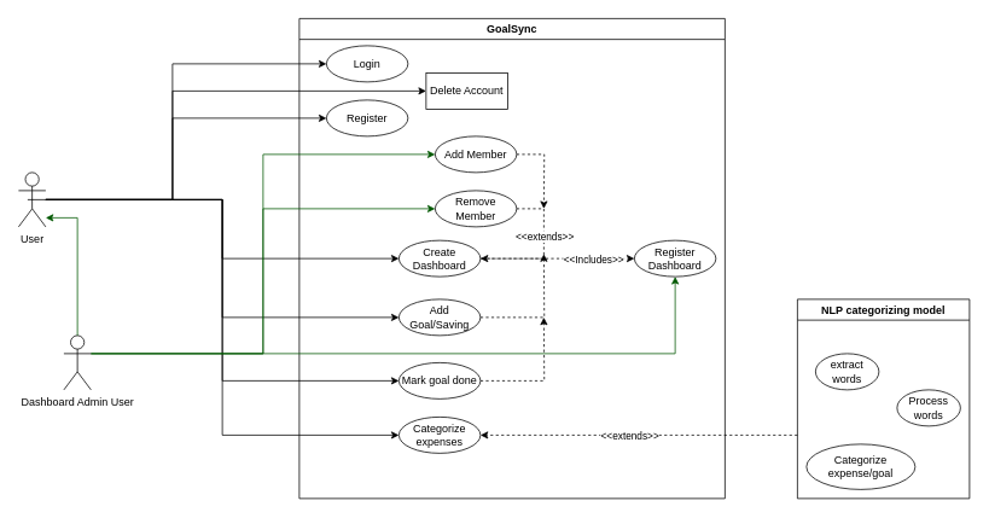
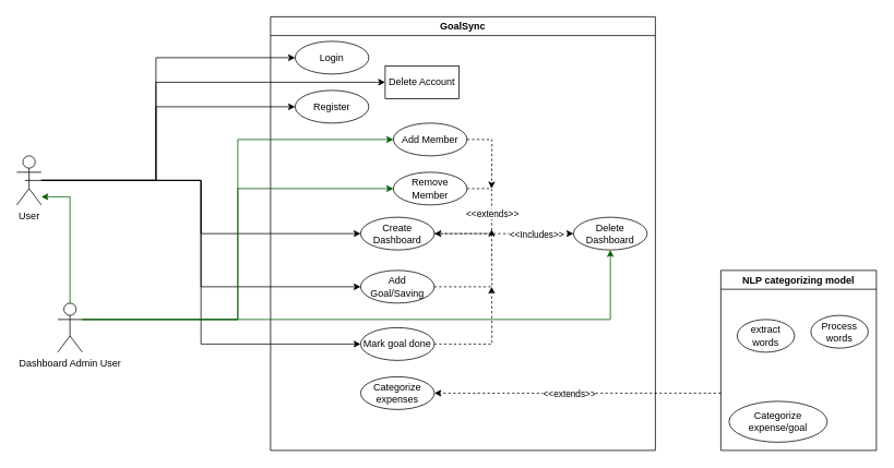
  <mxCell id="0" />
  <mxCell id="1" parent="0" />
  <mxCell id="2" style="edgeStyle=orthogonalEdgeStyle;rounded=0;orthogonalLoop=1;jettySize=auto;html=1;entryX=0;entryY=0.5;entryDx=0;entryDy=0;" edge="1" parent="1" source="9" target="11"><mxGeometry relative="1" as="geometry"><Array as="points"><mxPoint x="190" y="220" /><mxPoint x="190" y="70" /></Array></mxGeometry></mxCell>
  <mxCell id="3" style="edgeStyle=orthogonalEdgeStyle;rounded=0;orthogonalLoop=1;jettySize=auto;html=1;entryX=0;entryY=0.5;entryDx=0;entryDy=0;" edge="1" parent="1" source="9" target="12"><mxGeometry relative="1" as="geometry"><Array as="points"><mxPoint x="190" y="220" /><mxPoint x="190" y="130" /></Array></mxGeometry></mxCell>
  <mxCell id="4" style="edgeStyle=orthogonalEdgeStyle;rounded=0;orthogonalLoop=1;jettySize=auto;html=1;entryX=0;entryY=0.5;entryDx=0;entryDy=0;" edge="1" parent="1" source="9" target="15"><mxGeometry relative="1" as="geometry" /></mxCell>
  <mxCell id="5" style="edgeStyle=orthogonalEdgeStyle;rounded=0;orthogonalLoop=1;jettySize=auto;html=1;entryX=0;entryY=0.5;entryDx=0;entryDy=0;" edge="1" parent="1" source="9" target="19"><mxGeometry relative="1" as="geometry" /></mxCell>
  <mxCell id="6" style="edgeStyle=orthogonalEdgeStyle;rounded=0;orthogonalLoop=1;jettySize=auto;html=1;entryX=0;entryY=0.5;entryDx=0;entryDy=0;" edge="1" parent="1" source="9" target="21"><mxGeometry relative="1" as="geometry" /></mxCell>
- <mxCell id="7" style="edgeStyle=orthogonalEdgeStyle;rounded=0;orthogonalLoop=1;jettySize=auto;html=1;entryX=0;entryY=0.5;entryDx=0;entryDy=0;" edge="1" parent="1" source="9" target="25"><mxGeometry relative="1" as="geometry" /></mxCell>
  <mxCell id="8" style="edgeStyle=orthogonalEdgeStyle;rounded=0;orthogonalLoop=1;jettySize=auto;html=1;entryX=0;entryY=0.5;entryDx=0;entryDy=0;" edge="1" parent="1" target="26"><mxGeometry relative="1" as="geometry"><mxPoint x="30" y="220" as="sourcePoint" /><mxPoint x="450" y="100" as="targetPoint" /><Array as="points"><mxPoint x="190" y="220" /><mxPoint x="190" y="100" /></Array></mxGeometry></mxCell>
  <mxCell id="9" value="User" style="shape=umlActor;verticalLabelPosition=bottom;verticalAlign=top;html=1;outlineConnect=0;" vertex="1" parent="1"><mxGeometry x="20" y="190" width="30" height="60" as="geometry" /></mxCell>
  <mxCell id="10" value="GoalSync" style="swimlane;whiteSpace=wrap;html=1;" vertex="1" parent="1"><mxGeometry x="330" y="20" width="470" height="530" as="geometry" /></mxCell>
  <mxCell id="11" value="Login" style="ellipse;whiteSpace=wrap;html=1;" vertex="1" parent="10"><mxGeometry x="30" y="30" width="90" height="40" as="geometry" /></mxCell>
  <mxCell id="12" value="Register" style="ellipse;whiteSpace=wrap;html=1;" vertex="1" parent="10"><mxGeometry x="30" y="90" width="90" height="40" as="geometry" /></mxCell>
  <mxCell id="13" style="edgeStyle=orthogonalEdgeStyle;rounded=0;orthogonalLoop=1;jettySize=auto;html=1;entryX=0;entryY=0.5;entryDx=0;entryDy=0;dashed=1;" edge="1" parent="10" source="15" target="27"><mxGeometry relative="1" as="geometry" /></mxCell>
  <mxCell id="14" value="&amp;lt;&amp;lt;Includes&amp;gt;&amp;gt;" style="edgeLabel;html=1;align=center;verticalAlign=middle;resizable=0;points=[];" vertex="1" connectable="0" parent="13"><mxGeometry x="0.459" relative="1" as="geometry"><mxPoint as="offset" /></mxGeometry></mxCell>
  <mxCell id="15" value="Create Dashboard" style="ellipse;whiteSpace=wrap;html=1;" vertex="1" parent="10"><mxGeometry x="110" y="245" width="90" height="40" as="geometry" /></mxCell>
  <mxCell id="16" style="edgeStyle=orthogonalEdgeStyle;rounded=0;orthogonalLoop=1;jettySize=auto;html=1;dashed=1;" edge="1" parent="10" source="17"><mxGeometry relative="1" as="geometry"><mxPoint x="270" y="210" as="targetPoint" /></mxGeometry></mxCell>
  <mxCell id="17" value="Add Member" style="ellipse;whiteSpace=wrap;html=1;" vertex="1" parent="10"><mxGeometry x="150" y="130" width="90" height="40" as="geometry" /></mxCell>
  <mxCell id="18" style="edgeStyle=orthogonalEdgeStyle;rounded=0;orthogonalLoop=1;jettySize=auto;html=1;exitX=1;exitY=0.5;exitDx=0;exitDy=0;dashed=1;" edge="1" parent="10" source="19"><mxGeometry relative="1" as="geometry"><mxPoint x="270" y="260" as="targetPoint" /></mxGeometry></mxCell>
  <mxCell id="19" value="Add Goal/Saving" style="ellipse;whiteSpace=wrap;html=1;" vertex="1" parent="10"><mxGeometry x="110" y="310" width="90" height="40" as="geometry" /></mxCell>
  <mxCell id="20" style="edgeStyle=orthogonalEdgeStyle;rounded=0;orthogonalLoop=1;jettySize=auto;html=1;dashed=1;" edge="1" parent="10" source="21"><mxGeometry relative="1" as="geometry"><mxPoint x="270" y="330" as="targetPoint" /></mxGeometry></mxCell>
  <mxCell id="21" value="Mark goal done" style="ellipse;whiteSpace=wrap;html=1;" vertex="1" parent="10"><mxGeometry x="110" y="380" width="90" height="40" as="geometry" /></mxCell>
  <mxCell id="22" style="edgeStyle=orthogonalEdgeStyle;rounded=0;orthogonalLoop=1;jettySize=auto;html=1;entryX=1;entryY=0.5;entryDx=0;entryDy=0;dashed=1;" edge="1" parent="10" source="24" target="15"><mxGeometry relative="1" as="geometry"><mxPoint x="300" y="270" as="targetPoint" /><Array as="points"><mxPoint x="270" y="210" /><mxPoint x="270" y="265" /></Array></mxGeometry></mxCell>
  <mxCell id="23" value="&amp;lt;&amp;lt;extends&amp;gt;&amp;gt;" style="edgeLabel;html=1;align=center;verticalAlign=middle;resizable=0;points=[];" vertex="1" connectable="0" parent="22"><mxGeometry x="-0.226" relative="1" as="geometry"><mxPoint as="offset" /></mxGeometry></mxCell>
  <mxCell id="24" value="Remove Member" style="ellipse;whiteSpace=wrap;html=1;" vertex="1" parent="10"><mxGeometry x="150" y="190" width="90" height="40" as="geometry" /></mxCell>
  <mxCell id="25" value="Categorize expenses" style="ellipse;whiteSpace=wrap;html=1;" vertex="1" parent="10"><mxGeometry x="110" y="440" width="90" height="40" as="geometry" /></mxCell>
  <mxCell id="26" value="Delete Account" style="whiteSpace=wrap;html=1;rounded=0;" vertex="1" parent="10"><mxGeometry x="140" y="60" width="90" height="40" as="geometry" /></mxCell>
- <mxCell id="27" value="Register Dashboard" style="ellipse;whiteSpace=wrap;html=1;" vertex="1" parent="10"><mxGeometry x="370" y="245" width="90" height="40" as="geometry" /></mxCell>
+ <mxCell id="27" value="Delete Dashboard" style="ellipse;whiteSpace=wrap;html=1;" vertex="1" parent="10"><mxGeometry x="370" y="245" width="90" height="40" as="geometry" /></mxCell>
  <mxCell id="28" style="edgeStyle=orthogonalEdgeStyle;rounded=0;orthogonalLoop=1;jettySize=auto;html=1;exitX=1;exitY=0.333;exitDx=0;exitDy=0;exitPerimeter=0;entryX=0;entryY=0.5;entryDx=0;entryDy=0;fillColor=#008a00;strokeColor=#005700;" edge="1" parent="1" source="31" target="17"><mxGeometry relative="1" as="geometry" /></mxCell>
  <mxCell id="29" style="edgeStyle=orthogonalEdgeStyle;rounded=0;orthogonalLoop=1;jettySize=auto;html=1;entryX=0;entryY=0.5;entryDx=0;entryDy=0;fillColor=#008a00;strokeColor=#005700;" edge="1" parent="1" source="31" target="24"><mxGeometry relative="1" as="geometry"><Array as="points"><mxPoint x="290" y="390" /><mxPoint x="290" y="230" /></Array></mxGeometry></mxCell>
  <mxCell id="30" style="edgeStyle=orthogonalEdgeStyle;rounded=0;orthogonalLoop=1;jettySize=auto;html=1;entryX=0.5;entryY=1;entryDx=0;entryDy=0;fillColor=#008a00;strokeColor=#005700;" edge="1" parent="1" source="31" target="27"><mxGeometry relative="1" as="geometry"><Array as="points"><mxPoint x="745" y="390" /></Array></mxGeometry></mxCell>
  <mxCell id="31" value="Dashboard Admin User" style="shape=umlActor;verticalLabelPosition=bottom;verticalAlign=top;html=1;outlineConnect=0;" vertex="1" parent="1"><mxGeometry x="70" y="370" width="30" height="60" as="geometry" /></mxCell>
  <mxCell id="32" style="edgeStyle=orthogonalEdgeStyle;rounded=0;orthogonalLoop=1;jettySize=auto;html=1;exitX=0.5;exitY=0;exitDx=0;exitDy=0;exitPerimeter=0;fillColor=#008a00;strokeColor=#005700;" edge="1" parent="1" source="31" target="9"><mxGeometry relative="1" as="geometry"><Array as="points"><mxPoint x="85" y="240" /></Array></mxGeometry></mxCell>
  <mxCell id="33" style="edgeStyle=orthogonalEdgeStyle;rounded=0;orthogonalLoop=1;jettySize=auto;html=1;entryX=1;entryY=0.5;entryDx=0;entryDy=0;dashed=1;" edge="1" parent="1" source="35" target="25"><mxGeometry relative="1" as="geometry"><Array as="points"><mxPoint x="790" y="480" /><mxPoint x="790" y="480" /></Array></mxGeometry></mxCell>
  <mxCell id="34" value="&amp;lt;&amp;lt;extends&amp;gt;&amp;gt;" style="edgeLabel;html=1;align=center;verticalAlign=middle;resizable=0;points=[];" vertex="1" connectable="0" parent="33"><mxGeometry x="0.065" relative="1" as="geometry"><mxPoint as="offset" /></mxGeometry></mxCell>
  <mxCell id="35" value="NLP categorizing model" style="swimlane;whiteSpace=wrap;html=1;" vertex="1" parent="1"><mxGeometry x="880" y="330" width="190" height="220" as="geometry" /></mxCell>
  <mxCell id="36" value="extract words" style="ellipse;whiteSpace=wrap;html=1;" vertex="1" parent="35"><mxGeometry x="20" y="60" width="70" height="40" as="geometry" /></mxCell>
- <mxCell id="37" value="Process words" style="ellipse;whiteSpace=wrap;html=1;" vertex="1" parent="35"><mxGeometry x="110" y="100" width="70" height="40" as="geometry" /></mxCell>
+ <mxCell id="37" value="Process words" style="ellipse;whiteSpace=wrap;html=1;" vertex="1" parent="35"><mxGeometry x="110" y="55" width="70" height="40" as="geometry" /></mxCell>
  <mxCell id="38" value="Categorize expense/goal" style="ellipse;whiteSpace=wrap;html=1;" vertex="1" parent="35"><mxGeometry x="10" y="160" width="120" height="50" as="geometry" /></mxCell>
